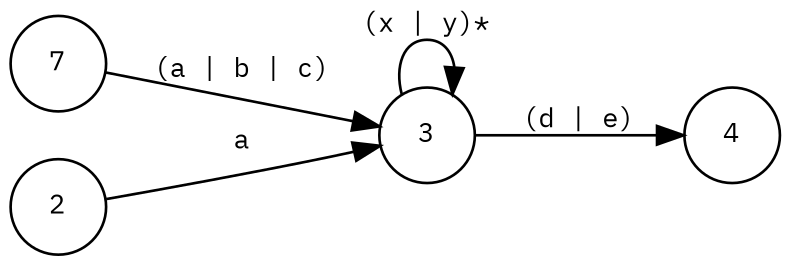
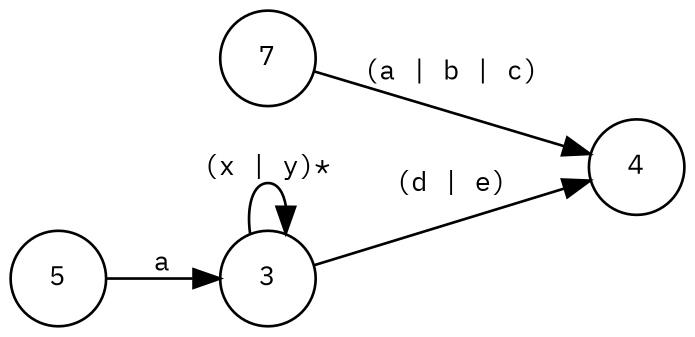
  digraph {
    fontname="IBM Plex Mono"
    rankdir=LR
    node [fontname="IBM Plex Mono" fontsize=10 shape=circle]
    edge [fontname="IBM Plex Mono" fontsize=10]
    n1 [label=7]
    n2 [label=3]
    n3 [label=4]
-   n4 [label=2]
-   n1 -> n2 [label="(a | b | c)"]
+   n4 [label=5]
+   n1 -> n3 [label="(a | b | c)"]
    n2 -> n2 [label="(x | y)*"]
    n2 -> n3 [label="(d | e)"]
    n4 -> n2 [label=a]
  }
